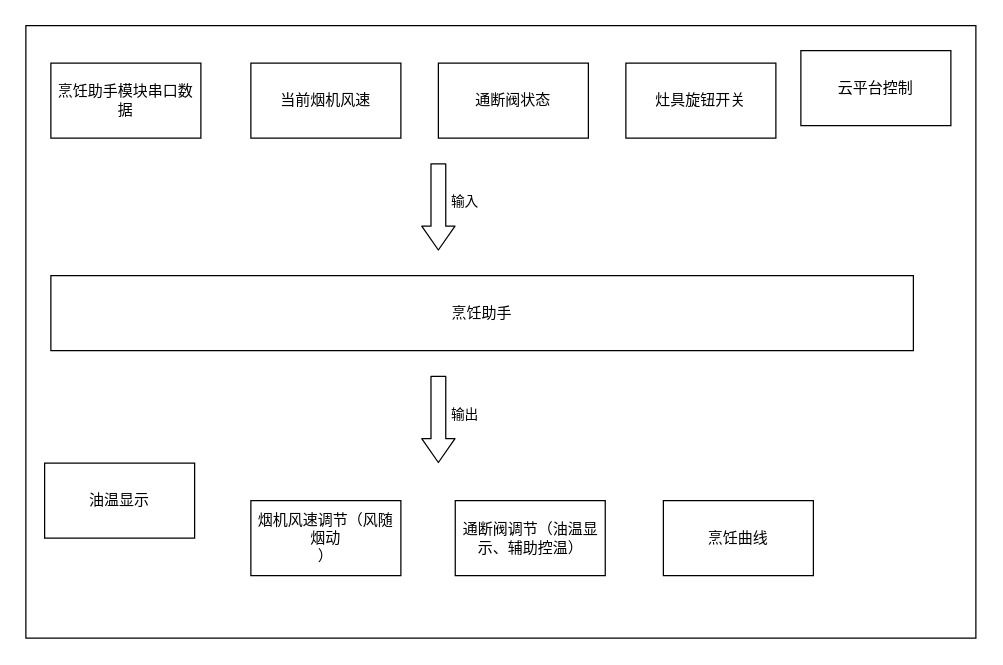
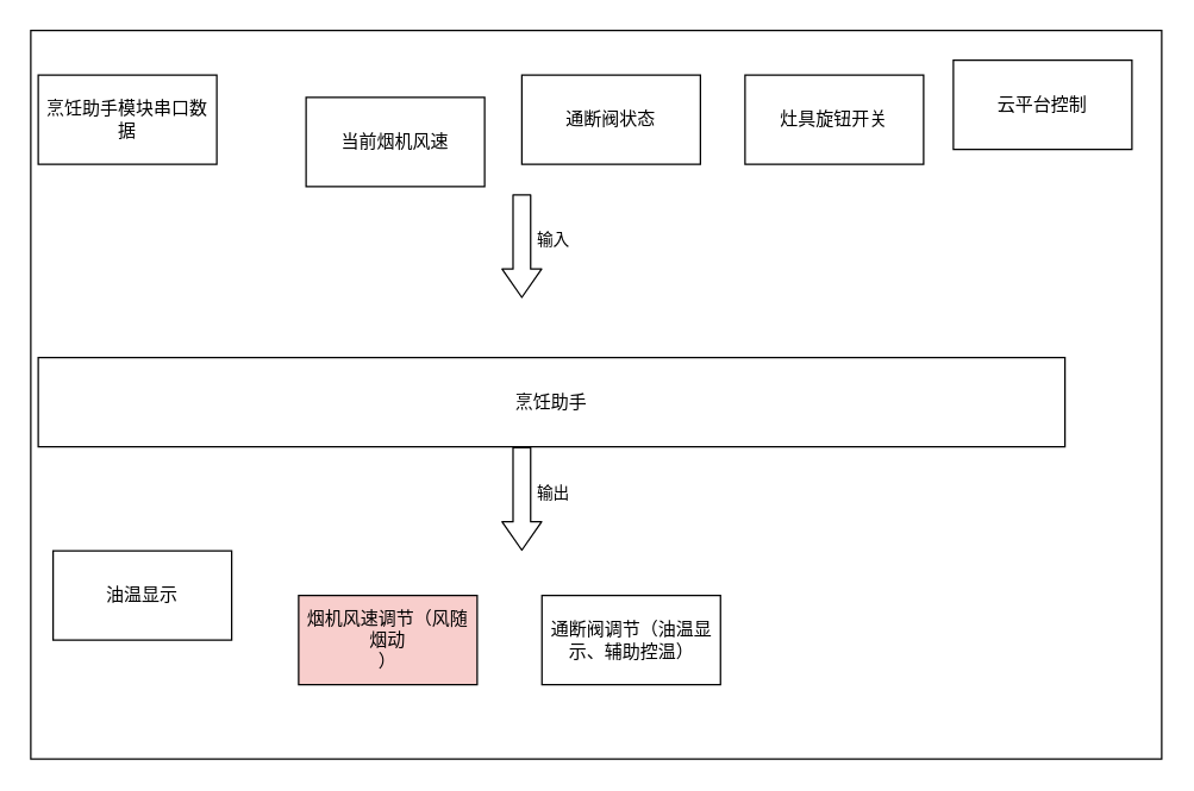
  <mxCell id="0" />
  <mxCell id="1" parent="0" />
  <mxCell id="2" value="" style="rounded=0;whiteSpace=wrap;html=1;" parent="1" vertex="1"><mxGeometry x="20" y="20" width="760" height="490" as="geometry" /></mxCell>
- <mxCell id="3" value="烹饪助手" style="rounded=0;whiteSpace=wrap;html=1;" parent="1" vertex="1"><mxGeometry x="40" y="220" width="690" height="60" as="geometry" /></mxCell>
- <mxCell id="4" value="烹饪助手模块串口数据" style="rounded=0;whiteSpace=wrap;html=1;" parent="1" vertex="1"><mxGeometry x="40" y="50" width="120" height="60" as="geometry" /></mxCell>
- <mxCell id="5" value="当前烟机风速" style="rounded=0;whiteSpace=wrap;html=1;" parent="1" vertex="1"><mxGeometry x="200" y="50" width="120" height="60" as="geometry" /></mxCell>
+ <mxCell id="3" value="烹饪助手" style="rounded=0;whiteSpace=wrap;html=1;" parent="1" vertex="1"><mxGeometry x="25" y="240" width="690" height="60" as="geometry" /></mxCell>
+ <mxCell id="4" value="烹饪助手模块串口数据" style="rounded=0;whiteSpace=wrap;html=1;" parent="1" vertex="1"><mxGeometry x="25" y="50" width="120" height="60" as="geometry" /></mxCell>
+ <mxCell id="5" value="当前烟机风速" style="rounded=0;whiteSpace=wrap;html=1;" parent="1" vertex="1"><mxGeometry x="205" y="65" width="120" height="60" as="geometry" /></mxCell>
  <mxCell id="6" value="通断阀状态" style="rounded=0;whiteSpace=wrap;html=1;" parent="1" vertex="1"><mxGeometry x="350" y="50" width="120" height="60" as="geometry" /></mxCell>
  <mxCell id="7" value="云平台控制" style="rounded=0;whiteSpace=wrap;html=1;" parent="1" vertex="1"><mxGeometry x="640" y="40" width="120" height="60" as="geometry" /></mxCell>
  <mxCell id="8" value="油温显示" style="rounded=0;whiteSpace=wrap;html=1;" parent="1" vertex="1"><mxGeometry x="35" y="370" width="120" height="60" as="geometry" /></mxCell>
  <mxCell id="9" value="" style="shape=flexArrow;endArrow=classic;html=1;width=11.818;endSize=6.027;endWidth=13.802;" parent="1" edge="1"><mxGeometry width="50" height="50" relative="1" as="geometry"><mxPoint x="350" y="130" as="sourcePoint" /><mxPoint x="350" y="200" as="targetPoint" /></mxGeometry></mxCell>
  <mxCell id="10" value="输入" style="edgeLabel;html=1;align=center;verticalAlign=middle;resizable=0;points=[];" parent="9" vertex="1" connectable="0"><mxGeometry x="-0.577" y="6" relative="1" as="geometry"><mxPoint x="14" y="15" as="offset" /></mxGeometry></mxCell>
  <mxCell id="11" value="" style="shape=flexArrow;endArrow=classic;html=1;width=11.818;endSize=6.027;endWidth=13.802;" parent="1" edge="1"><mxGeometry width="50" height="50" relative="1" as="geometry"><mxPoint x="350" y="300" as="sourcePoint" /><mxPoint x="350" y="370" as="targetPoint" /></mxGeometry></mxCell>
  <mxCell id="12" value="输出" style="edgeLabel;html=1;align=center;verticalAlign=middle;resizable=0;points=[];" parent="11" vertex="1" connectable="0"><mxGeometry x="-0.343" y="6" relative="1" as="geometry"><mxPoint x="14" y="7" as="offset" /></mxGeometry></mxCell>
- <mxCell id="13" value="烟机风速调节（风随烟动&lt;br&gt;）" style="rounded=0;whiteSpace=wrap;html=1;" parent="1" vertex="1"><mxGeometry x="200" y="400" width="120" height="60" as="geometry" /></mxCell>
+ <mxCell id="13" value="烟机风速调节（风随烟动&lt;br&gt;）" style="rounded=0;whiteSpace=wrap;html=1;fillColor=#f8cecc;" parent="1" vertex="1"><mxGeometry x="200" y="400" width="120" height="60" as="geometry" /></mxCell>
  <mxCell id="14" value="通断阀调节（油温显示、辅助控温）" style="rounded=0;whiteSpace=wrap;html=1;" parent="1" vertex="1"><mxGeometry x="363.5" y="400" width="120" height="60" as="geometry" /></mxCell>
  <mxCell id="15" value="灶具旋钮开关" style="rounded=0;whiteSpace=wrap;html=1;" parent="1" vertex="1"><mxGeometry x="500" y="50" width="120" height="60" as="geometry" /></mxCell>
- <mxCell id="16" value="烹饪曲线" style="rounded=0;whiteSpace=wrap;html=1;" parent="1" vertex="1"><mxGeometry x="530" y="400" width="120" height="60" as="geometry" /></mxCell>
